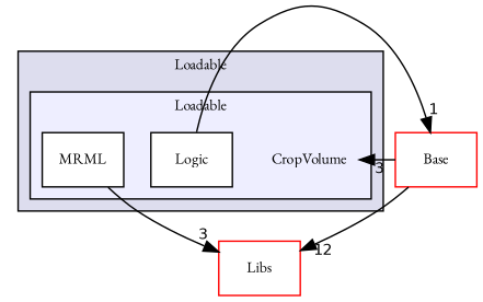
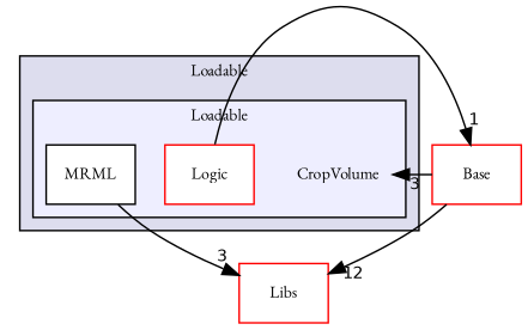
  digraph {
    compound=true
    fontname="EB Garamond"
    node [color=red fontname="EB Garamond" fontsize=10 shape=box]
    edge [fontname="EB Garamond" headlabel=3 labeldistance=1.5 labelfontname=Helvetica labelfontsize=10]
    n1 [label=CropVolume shape=plaintext]
-   n2 [color=black fillcolor=white label=Logic style=filled]
+   n2 [fillcolor=white label=Logic style=filled]
    n3 [color=black fillcolor=white label=MRML style=filled]
    n4 [label=Base]
    n5 [label=Libs]
    subgraph cluster_1 {
      bgcolor="#ddddee"
      fontsize=10
      label=Loadable
      pencolor=black
      subgraph cluster_2 {
        bgcolor="#eeeeff"
        fontsize=10
        label=Loadable
        pencolor=black
        n1
        n2
        n3
      }
    }
    n2 -> n4 [headlabel=1]
    n3 -> n5
    n4 -> n1
    n4 -> n5 [headlabel=12]
  }
